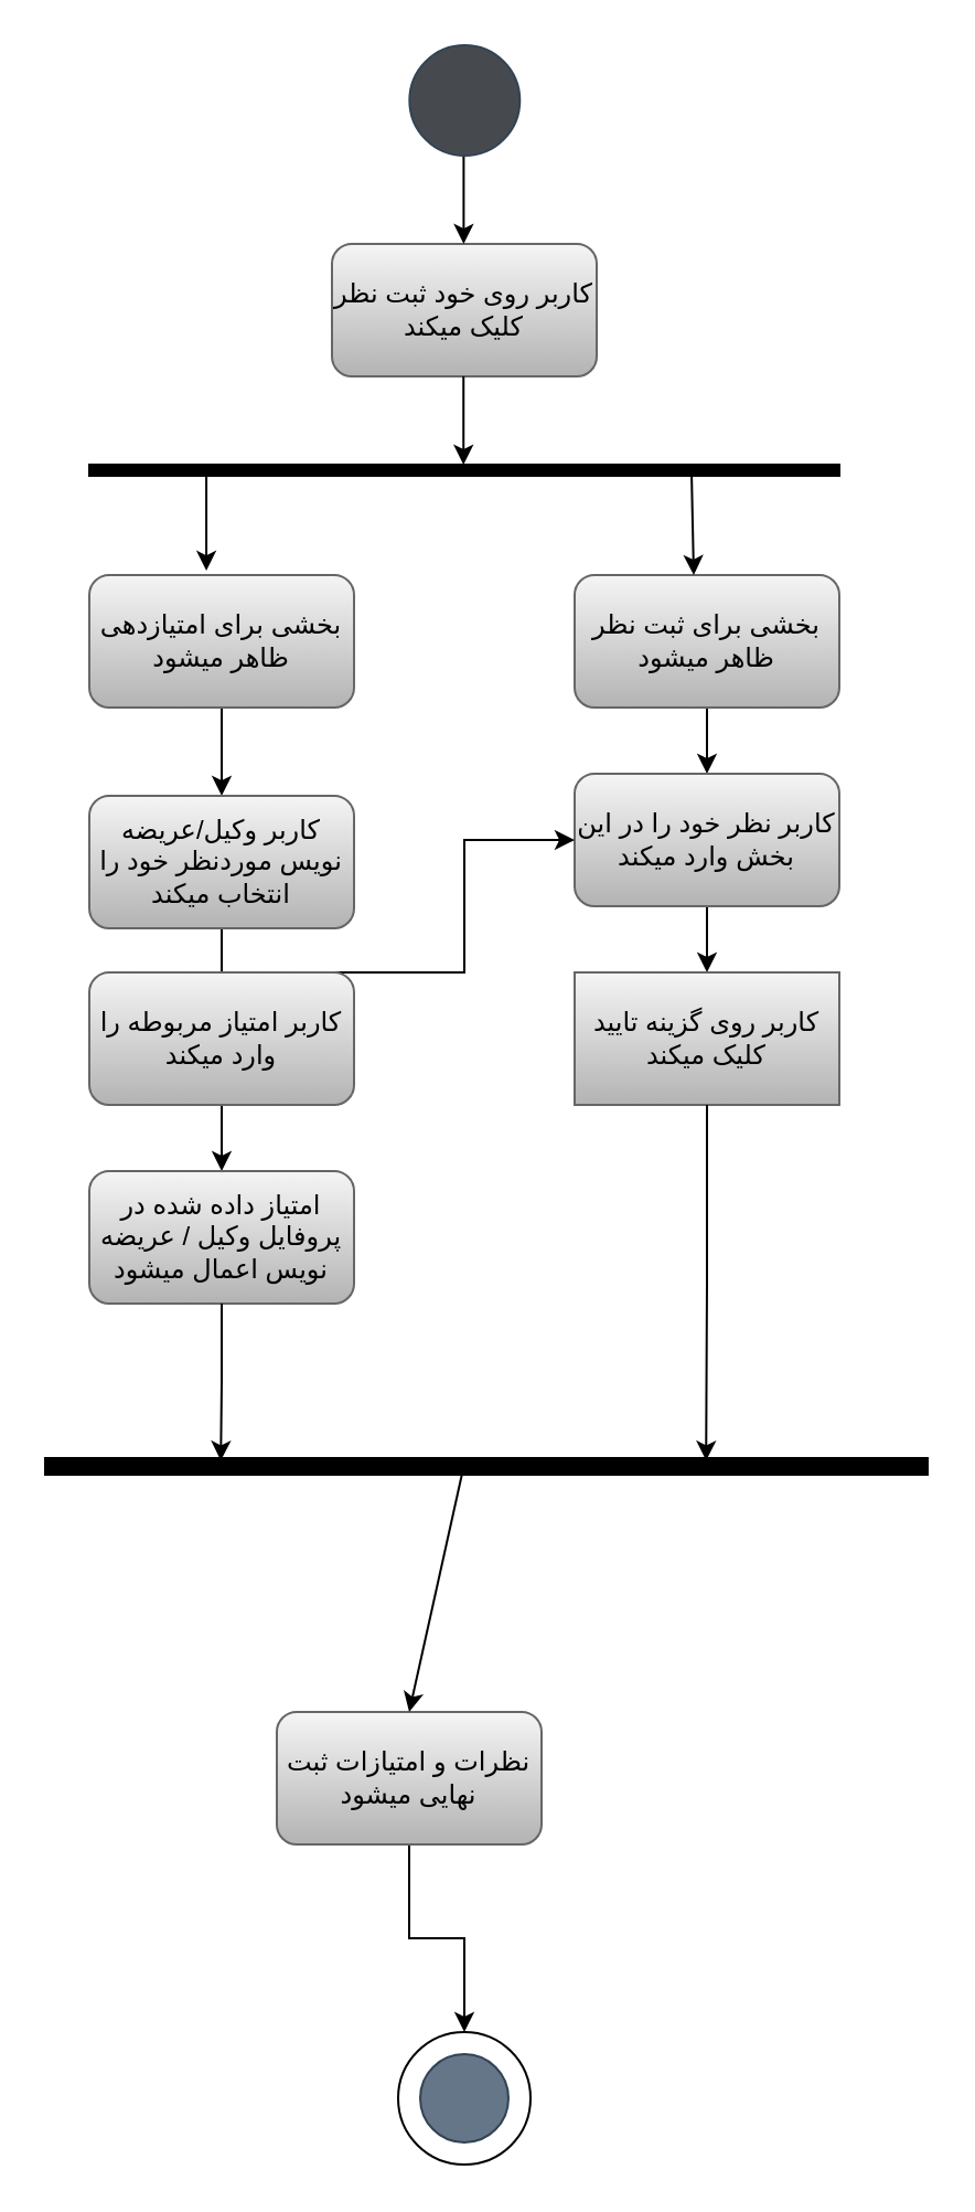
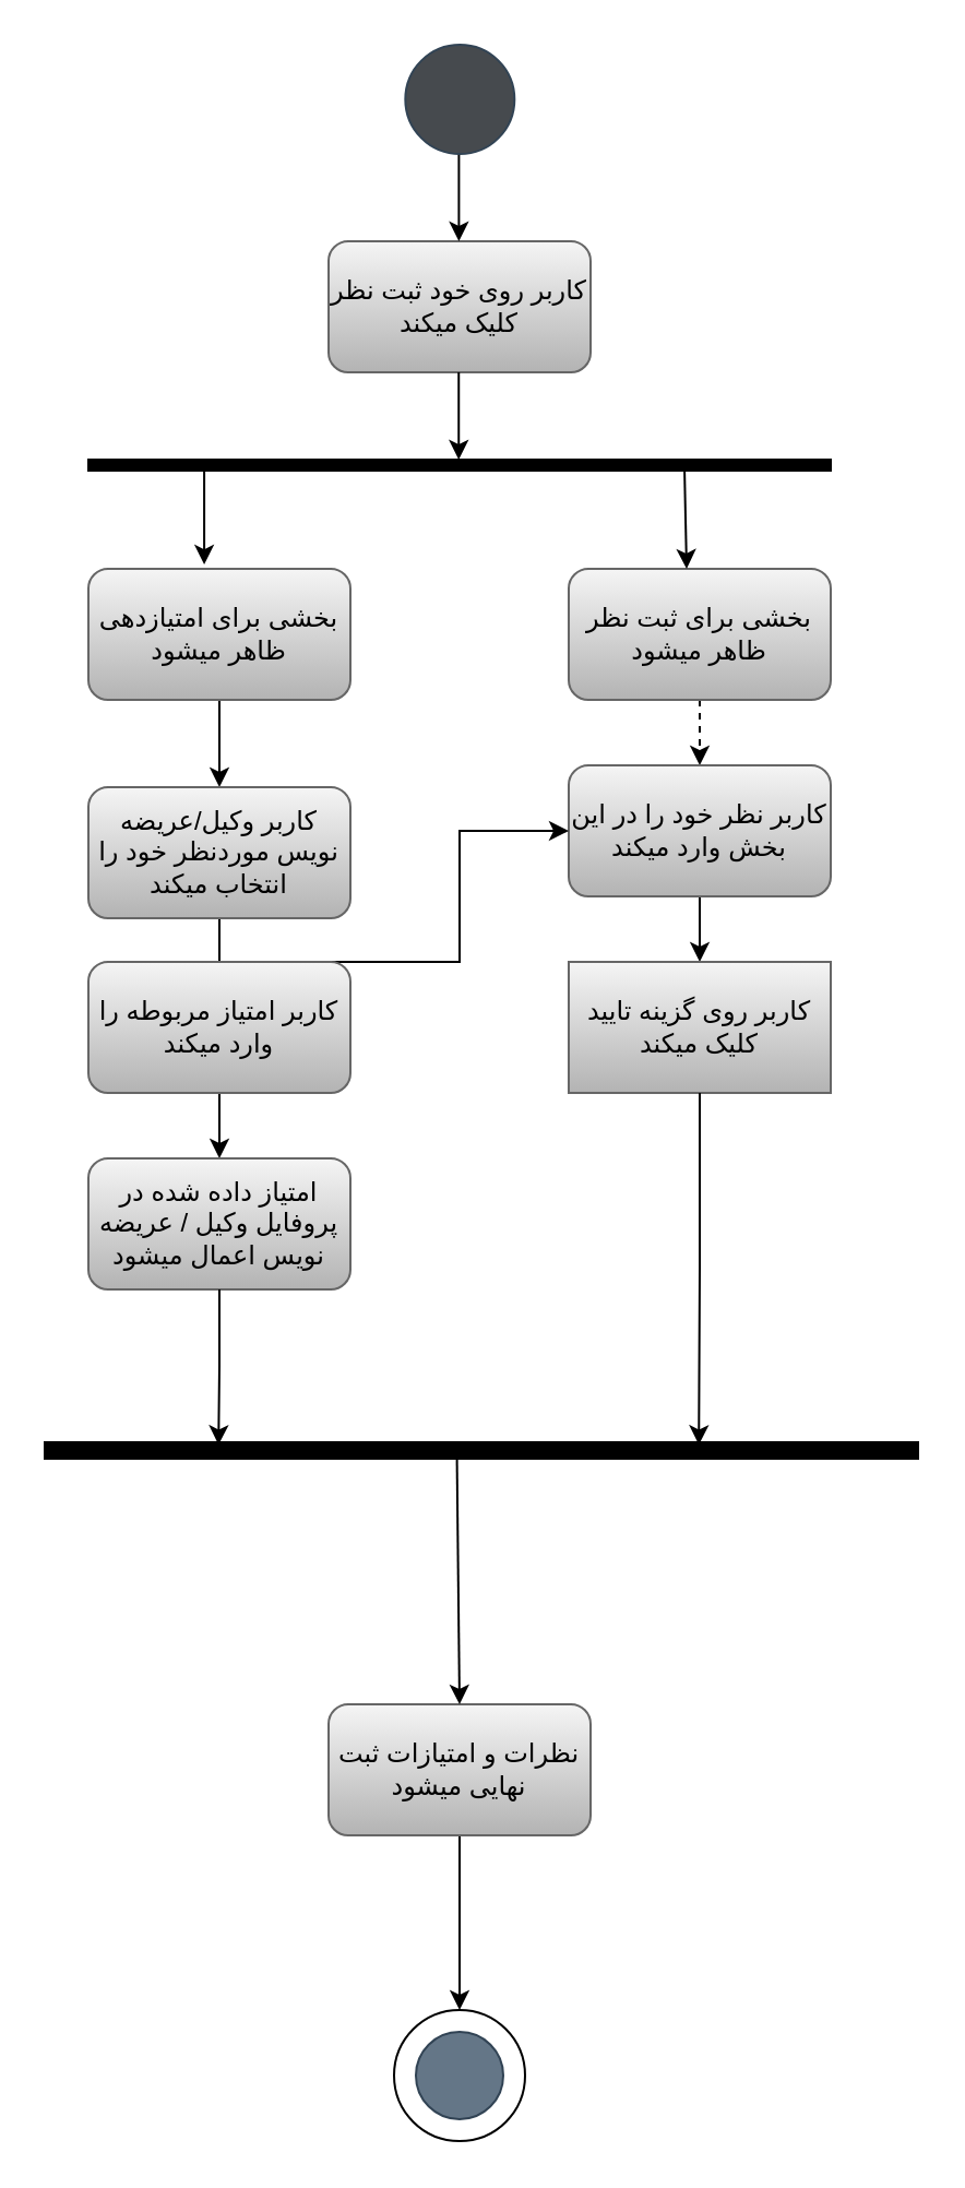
  <mxCell id="0" />
  <mxCell id="1" parent="0" />
  <mxCell id="2" value="کاربر روی خود ثبت نظر کلیک میکند" style="rounded=1;whiteSpace=wrap;html=1;fillColor=#f5f5f5;gradientColor=#b3b3b3;strokeColor=#666666;" vertex="1" parent="1"><mxGeometry x="150" y="110" width="120" height="60" as="geometry" /></mxCell>
  <mxCell id="3" value="" style="endArrow=classic;html=1;rounded=0;exitX=0.5;exitY=1;exitDx=0;exitDy=0;" edge="1" parent="1"><mxGeometry width="50" height="50" relative="1" as="geometry"><mxPoint x="209.7" y="70" as="sourcePoint" /><mxPoint x="209.7" y="110" as="targetPoint" /></mxGeometry></mxCell>
  <mxCell id="4" value="" style="endArrow=classic;html=1;rounded=0;exitX=0.5;exitY=1;exitDx=0;exitDy=0;" edge="1" parent="1"><mxGeometry width="50" height="50" relative="1" as="geometry"><mxPoint x="209.62" y="170" as="sourcePoint" /><mxPoint x="209.62" y="210" as="targetPoint" /></mxGeometry></mxCell>
  <mxCell id="5" value="" style="ellipse;whiteSpace=wrap;html=1;aspect=fixed;fillColor=light-dark(#464a4e, #7d8c9b);strokeColor=#314354;fontColor=#ffffff;" vertex="1" parent="1"><mxGeometry x="185.16" y="20" width="50" height="50" as="geometry" /></mxCell>
- <mxCell id="6" style="edgeStyle=orthogonalEdgeStyle;rounded=0;orthogonalLoop=1;jettySize=auto;html=1;exitX=0.5;exitY=1;exitDx=0;exitDy=0;entryX=0.5;entryY=0;entryDx=0;entryDy=0;" edge="1" parent="1" source="7" target="11"><mxGeometry relative="1" as="geometry" /></mxCell>
+ <mxCell id="6" style="edgeStyle=orthogonalEdgeStyle;rounded=0;orthogonalLoop=1;jettySize=auto;html=1;exitX=0.5;exitY=1;exitDx=0;exitDy=0;entryX=0.5;entryY=0;entryDx=0;entryDy=0;dashed=1;" edge="1" parent="1" source="7" target="11"><mxGeometry relative="1" as="geometry" /></mxCell>
  <mxCell id="7" value="بخشی برای ثبت نظر ظاهر میشود" style="rounded=1;whiteSpace=wrap;html=1;fillColor=#f5f5f5;gradientColor=#b3b3b3;strokeColor=#666666;" vertex="1" parent="1"><mxGeometry x="260" y="260" width="120" height="60" as="geometry" /></mxCell>
  <mxCell id="8" value="" style="html=1;points=[];perimeter=orthogonalPerimeter;fillColor=strokeColor;direction=south;" vertex="1" parent="1"><mxGeometry x="40" y="210" width="340" height="5" as="geometry" /></mxCell>
  <mxCell id="9" value="" style="endArrow=classic;html=1;rounded=0;exitX=0.8;exitY=0.197;exitDx=0;exitDy=0;exitPerimeter=0;" edge="1" parent="1" source="8"><mxGeometry width="50" height="50" relative="1" as="geometry"><mxPoint x="310" y="220" as="sourcePoint" /><mxPoint x="314" y="260" as="targetPoint" /></mxGeometry></mxCell>
  <mxCell id="10" style="edgeStyle=orthogonalEdgeStyle;rounded=0;orthogonalLoop=1;jettySize=auto;html=1;exitX=0.5;exitY=1;exitDx=0;exitDy=0;" edge="1" parent="1" source="11" target="12"><mxGeometry relative="1" as="geometry" /></mxCell>
  <mxCell id="11" value="کاربر نظر خود را در این بخش وارد میکند" style="rounded=1;whiteSpace=wrap;html=1;fillColor=#f5f5f5;gradientColor=#b3b3b3;strokeColor=#666666;" vertex="1" parent="1"><mxGeometry x="260" y="350" width="120" height="60" as="geometry" /></mxCell>
  <mxCell id="12" value="کاربر روی گزینه تایید کلیک میکند" style="whiteSpace=wrap;html=1;fillColor=#f5f5f5;gradientColor=#b3b3b3;strokeColor=#666666;rounded=0;" vertex="1" parent="1"><mxGeometry x="260" y="440" width="120" height="60" as="geometry" /></mxCell>
  <mxCell id="13" style="edgeStyle=orthogonalEdgeStyle;rounded=0;orthogonalLoop=1;jettySize=auto;html=1;exitX=0.5;exitY=1;exitDx=0;exitDy=0;entryX=0.5;entryY=0;entryDx=0;entryDy=0;" edge="1" parent="1" source="14" target="17"><mxGeometry relative="1" as="geometry" /></mxCell>
  <mxCell id="14" value="بخشی برای امتیازدهی ظاهر میشود" style="rounded=1;whiteSpace=wrap;html=1;fillColor=#f5f5f5;gradientColor=#b3b3b3;strokeColor=#666666;" vertex="1" parent="1"><mxGeometry x="40" y="260" width="120" height="60" as="geometry" /></mxCell>
  <mxCell id="15" value="" style="endArrow=classic;html=1;rounded=0;exitX=1.067;exitY=0.844;exitDx=0;exitDy=0;exitPerimeter=0;entryX=0.442;entryY=-0.033;entryDx=0;entryDy=0;entryPerimeter=0;" edge="1" parent="1" source="8" target="14"><mxGeometry width="50" height="50" relative="1" as="geometry"><mxPoint x="360" y="470" as="sourcePoint" /><mxPoint x="410" y="420" as="targetPoint" /></mxGeometry></mxCell>
  <mxCell id="16" style="edgeStyle=orthogonalEdgeStyle;rounded=0;orthogonalLoop=1;jettySize=auto;html=1;exitX=0.5;exitY=1;exitDx=0;exitDy=0;" edge="1" parent="1" source="17" target="11"><mxGeometry relative="1" as="geometry" /></mxCell>
  <mxCell id="17" value="کاربر وکیل/عریضه نویس موردنظر خود را انتخاب میکند" style="rounded=1;whiteSpace=wrap;html=1;fillColor=#f5f5f5;gradientColor=#b3b3b3;strokeColor=#666666;" vertex="1" parent="1"><mxGeometry x="40" y="360" width="120" height="60" as="geometry" /></mxCell>
  <mxCell id="18" style="edgeStyle=orthogonalEdgeStyle;rounded=0;orthogonalLoop=1;jettySize=auto;html=1;exitX=0.5;exitY=1;exitDx=0;exitDy=0;entryX=0.5;entryY=0;entryDx=0;entryDy=0;" edge="1" parent="1" source="19" target="20"><mxGeometry relative="1" as="geometry" /></mxCell>
  <mxCell id="19" value="کاربر امتیاز مربوطه را وارد میکند" style="rounded=1;whiteSpace=wrap;html=1;fillColor=#f5f5f5;gradientColor=#b3b3b3;strokeColor=#666666;" vertex="1" parent="1"><mxGeometry x="40" y="440" width="120" height="60" as="geometry" /></mxCell>
  <mxCell id="20" value="امتیاز داده شده در پروفایل وکیل / عریضه نویس اعمال میشود" style="rounded=1;whiteSpace=wrap;html=1;fillColor=#f5f5f5;gradientColor=#b3b3b3;strokeColor=#666666;" vertex="1" parent="1"><mxGeometry x="40" y="530" width="120" height="60" as="geometry" /></mxCell>
  <mxCell id="21" value="" style="html=1;points=[];perimeter=orthogonalPerimeter;fillColor=strokeColor;direction=south;" vertex="1" parent="1"><mxGeometry x="20" y="660" width="400" height="7.5" as="geometry" /></mxCell>
  <mxCell id="22" style="edgeStyle=orthogonalEdgeStyle;rounded=0;orthogonalLoop=1;jettySize=auto;html=1;exitX=0.5;exitY=1;exitDx=0;exitDy=0;entryX=0.156;entryY=0.801;entryDx=0;entryDy=0;entryPerimeter=0;" edge="1" parent="1" source="20" target="21"><mxGeometry relative="1" as="geometry" /></mxCell>
  <mxCell id="23" style="edgeStyle=orthogonalEdgeStyle;rounded=0;orthogonalLoop=1;jettySize=auto;html=1;exitX=0.5;exitY=1;exitDx=0;exitDy=0;entryX=0.156;entryY=0.251;entryDx=0;entryDy=0;entryPerimeter=0;" edge="1" parent="1" source="12" target="21"><mxGeometry relative="1" as="geometry" /></mxCell>
  <mxCell id="24" style="edgeStyle=orthogonalEdgeStyle;rounded=0;orthogonalLoop=1;jettySize=auto;html=1;exitX=0.5;exitY=1;exitDx=0;exitDy=0;entryX=0.5;entryY=0;entryDx=0;entryDy=0;" edge="1" parent="1" source="25" target="27"><mxGeometry relative="1" as="geometry" /></mxCell>
- <mxCell id="25" value="نظرات و امتیازات ثبت نهایی میشود" style="rounded=1;whiteSpace=wrap;html=1;fillColor=#f5f5f5;gradientColor=#b3b3b3;strokeColor=#666666;" vertex="1" parent="1"><mxGeometry x="125" y="775" width="120" height="60" as="geometry" /></mxCell>
+ <mxCell id="25" value="نظرات و امتیازات ثبت نهایی میشود" style="rounded=1;whiteSpace=wrap;html=1;fillColor=#f5f5f5;gradientColor=#b3b3b3;strokeColor=#666666;" vertex="1" parent="1"><mxGeometry x="150" y="780" width="120" height="60" as="geometry" /></mxCell>
  <mxCell id="26" value="" style="endArrow=classic;html=1;rounded=0;exitX=1.044;exitY=0.528;exitDx=0;exitDy=0;exitPerimeter=0;entryX=0.5;entryY=0;entryDx=0;entryDy=0;" edge="1" parent="1" source="21" target="25"><mxGeometry width="50" height="50" relative="1" as="geometry"><mxPoint x="50" y="860" as="sourcePoint" /><mxPoint x="100" y="810" as="targetPoint" /></mxGeometry></mxCell>
  <mxCell id="27" value="" style="ellipse;whiteSpace=wrap;html=1;aspect=fixed;" vertex="1" parent="1"><mxGeometry x="180" y="920" width="60" height="60" as="geometry" /></mxCell>
  <mxCell id="28" value="" style="ellipse;whiteSpace=wrap;html=1;aspect=fixed;fillColor=#647687;fontColor=#ffffff;strokeColor=#314354;" vertex="1" parent="1"><mxGeometry x="190" y="930" width="40" height="40" as="geometry" /></mxCell>
